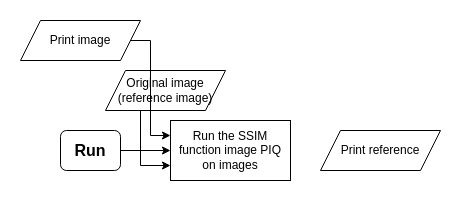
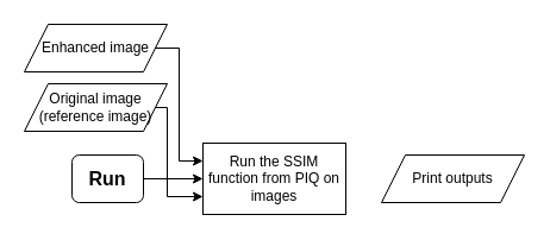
  <mxCell id="0" />
  <mxCell id="1" parent="0" />
  <mxCell id="2" style="edgeStyle=orthogonalEdgeStyle;rounded=0;orthogonalLoop=1;jettySize=auto;html=1;exitX=1;exitY=0.5;exitDx=0;exitDy=0;entryX=0;entryY=0.75;entryDx=0;entryDy=0;" edge="1" parent="1" source="3" target="9"><mxGeometry relative="1" as="geometry"><Array as="points"><mxPoint x="140" y="90" /><mxPoint x="140" y="165" /></Array></mxGeometry></mxCell>
- <mxCell id="3" value="Original image&lt;br&gt;(reference image)" style="shape=parallelogram;perimeter=parallelogramPerimeter;whiteSpace=wrap;html=1;fixedSize=1;" vertex="1" parent="1"><mxGeometry x="105" y="70" width="120" height="40" as="geometry" /></mxCell>
+ <mxCell id="3" value="Original image&lt;br&gt;(reference image)" style="shape=parallelogram;perimeter=parallelogramPerimeter;whiteSpace=wrap;html=1;fixedSize=1;" vertex="1" parent="1"><mxGeometry x="20" y="70" width="120" height="40" as="geometry" /></mxCell>
  <mxCell id="4" style="edgeStyle=orthogonalEdgeStyle;rounded=0;orthogonalLoop=1;jettySize=auto;html=1;exitX=1;exitY=0.5;exitDx=0;exitDy=0;entryX=0;entryY=0.25;entryDx=0;entryDy=0;" edge="1" parent="1" source="5" target="9"><mxGeometry relative="1" as="geometry"><Array as="points"><mxPoint x="150" y="40" /><mxPoint x="150" y="135" /></Array></mxGeometry></mxCell>
- <mxCell id="5" value="Print image" style="shape=parallelogram;perimeter=parallelogramPerimeter;whiteSpace=wrap;html=1;fixedSize=1;" vertex="1" parent="1"><mxGeometry x="20" y="20" width="120" height="40" as="geometry" /></mxCell>
+ <mxCell id="5" value="Enhanced image" style="shape=parallelogram;perimeter=parallelogramPerimeter;whiteSpace=wrap;html=1;fixedSize=1;" vertex="1" parent="1"><mxGeometry x="20" y="20" width="120" height="40" as="geometry" /></mxCell>
  <mxCell id="6" style="edgeStyle=orthogonalEdgeStyle;rounded=0;orthogonalLoop=1;jettySize=auto;html=1;exitX=1;exitY=0.5;exitDx=0;exitDy=0;entryX=0;entryY=0.5;entryDx=0;entryDy=0;" edge="1" parent="1" source="7" target="9"><mxGeometry relative="1" as="geometry" /></mxCell>
  <mxCell id="7" value="&lt;b&gt;&lt;font style=&quot;font-size: 16px;&quot;&gt;Run&lt;/font&gt;&lt;/b&gt;" style="rounded=1;whiteSpace=wrap;html=1;" vertex="1" parent="1"><mxGeometry x="60" y="130" width="60" height="40" as="geometry" /></mxCell>
- <mxCell id="8" value="Print reference" style="shape=parallelogram;perimeter=parallelogramPerimeter;whiteSpace=wrap;html=1;fixedSize=1;" vertex="1" parent="1"><mxGeometry x="320" y="130" width="120" height="40" as="geometry" /></mxCell>
- <mxCell id="9" value="Run the SSIM function image PIQ on images" style="rounded=0;whiteSpace=wrap;html=1;" vertex="1" parent="1"><mxGeometry x="170" y="120" width="120" height="60" as="geometry" /></mxCell>
+ <mxCell id="8" value="Print outputs" style="shape=parallelogram;perimeter=parallelogramPerimeter;whiteSpace=wrap;html=1;fixedSize=1;" vertex="1" parent="1"><mxGeometry x="320" y="130" width="120" height="40" as="geometry" /></mxCell>
+ <mxCell id="9" value="Run the SSIM function from PIQ on images" style="rounded=0;whiteSpace=wrap;html=1;" vertex="1" parent="1"><mxGeometry x="170" y="120" width="120" height="60" as="geometry" /></mxCell>
